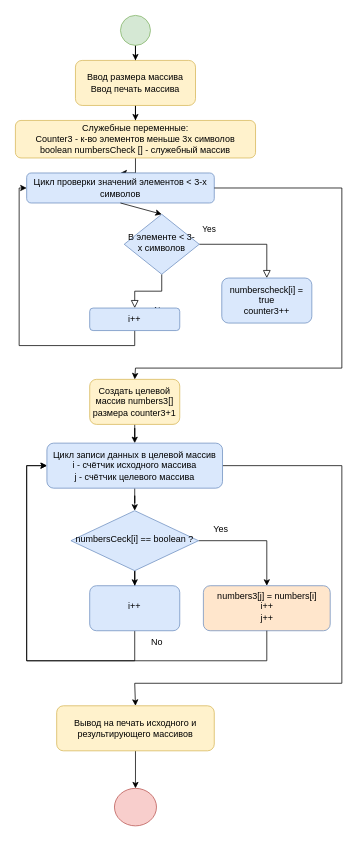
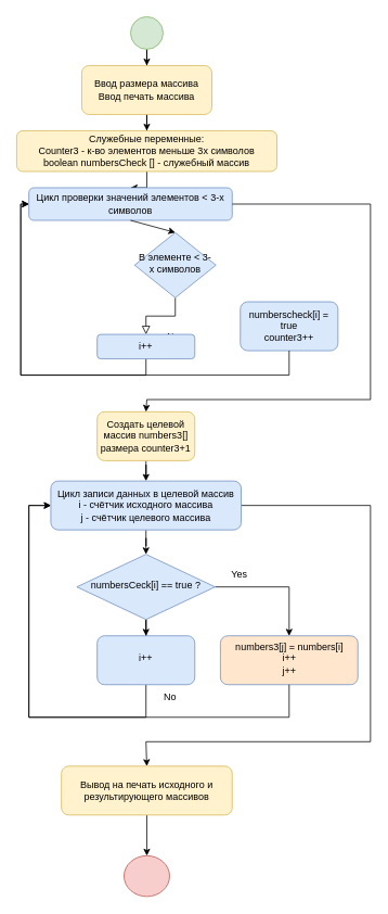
  <mxCell id="0" />
  <mxCell id="1" parent="0" />
- <mxCell id="2" value="Yes" style="rounded=0;html=1;jettySize=auto;orthogonalLoop=1;fontSize=11;endArrow=block;endFill=0;endSize=8;strokeWidth=1;shadow=0;labelBackgroundColor=none;edgeStyle=orthogonalEdgeStyle;entryX=0.5;entryY=0;entryDx=0;entryDy=0;" parent="1" source="4" target="10" edge="1"><mxGeometry x="-0.806" y="20" relative="1" as="geometry"><mxPoint as="offset" /><mxPoint x="385" y="390" as="targetPoint" /></mxGeometry></mxCell>
  <mxCell id="3" value="No" style="edgeStyle=orthogonalEdgeStyle;rounded=0;html=1;jettySize=auto;orthogonalLoop=1;fontSize=11;endArrow=block;endFill=0;endSize=8;strokeWidth=1;shadow=0;labelBackgroundColor=none;" parent="1" source="4" target="6" edge="1"><mxGeometry x="-0.355" y="25" relative="1" as="geometry"><mxPoint as="offset" /></mxGeometry></mxCell>
  <mxCell id="4" value="В элементе &amp;lt; 3-х символов" style="rhombus;whiteSpace=wrap;html=1;shadow=0;fontFamily=Helvetica;fontSize=12;align=center;strokeWidth=1;spacing=6;spacingTop=-4;fillColor=#dae8fc;strokeColor=#6c8ebf;" parent="1" vertex="1"><mxGeometry x="165" y="285" width="100" height="80" as="geometry" /></mxCell>
  <mxCell id="5" style="edgeStyle=orthogonalEdgeStyle;rounded=0;orthogonalLoop=1;jettySize=auto;html=1;exitX=0.5;exitY=1;exitDx=0;exitDy=0;entryX=0;entryY=0.5;entryDx=0;entryDy=0;" edge="1" parent="1" source="6" target="17"><mxGeometry relative="1" as="geometry"><Array as="points"><mxPoint x="179" y="460" /><mxPoint x="25" y="460" /><mxPoint x="25" y="250" /></Array></mxGeometry></mxCell>
  <mxCell id="6" value="i++" style="rounded=1;whiteSpace=wrap;html=1;fontSize=12;glass=0;strokeWidth=1;shadow=0;fillColor=#dae8fc;strokeColor=#6c8ebf;" parent="1" vertex="1"><mxGeometry x="119" y="410" width="120" height="30" as="geometry" /></mxCell>
  <mxCell id="7" value="" style="edgeStyle=orthogonalEdgeStyle;rounded=0;orthogonalLoop=1;jettySize=auto;html=1;entryX=0.5;entryY=0;entryDx=0;entryDy=0;" edge="1" parent="1" source="9" target="27"><mxGeometry relative="1" as="geometry" /></mxCell>
  <mxCell id="8" value="" style="edgeStyle=orthogonalEdgeStyle;rounded=0;orthogonalLoop=1;jettySize=auto;html=1;" edge="1" parent="1" source="9" target="28"><mxGeometry relative="1" as="geometry" /></mxCell>
- <mxCell id="9" value="numbersCeck[i] == boolean ?" style="rhombus;whiteSpace=wrap;html=1;shadow=0;fontFamily=Helvetica;fontSize=12;align=center;strokeWidth=1;spacing=6;spacingTop=-4;fillColor=#dae8fc;strokeColor=#6c8ebf;" parent="1" vertex="1"><mxGeometry x="94" y="680" width="170" height="80" as="geometry" /></mxCell>
+ <mxCell id="9" value="numbersCeck[i] == true ?" style="rhombus;whiteSpace=wrap;html=1;shadow=0;fontFamily=Helvetica;fontSize=12;align=center;strokeWidth=1;spacing=6;spacingTop=-4;fillColor=#dae8fc;strokeColor=#6c8ebf;" parent="1" vertex="1"><mxGeometry x="94" y="680" width="170" height="80" as="geometry" /></mxCell>
  <mxCell id="10" value="numberscheck[i] = true&lt;br&gt;counter3++" style="rounded=1;whiteSpace=wrap;html=1;fontSize=12;glass=0;strokeWidth=1;shadow=0;fillColor=#dae8fc;strokeColor=#6c8ebf;" parent="1" vertex="1"><mxGeometry x="295" y="370" width="120" height="60" as="geometry" /></mxCell>
  <mxCell id="11" value="" style="edgeStyle=orthogonalEdgeStyle;rounded=0;orthogonalLoop=1;jettySize=auto;html=1;" edge="1" parent="1" source="12" target="14"><mxGeometry relative="1" as="geometry" /></mxCell>
  <mxCell id="12" value="" style="ellipse;whiteSpace=wrap;html=1;aspect=fixed;fillColor=#d5e8d4;strokeColor=#82b366;" vertex="1" parent="1"><mxGeometry x="160" y="20" width="40" height="40" as="geometry" /></mxCell>
  <mxCell id="13" value="" style="edgeStyle=orthogonalEdgeStyle;rounded=0;orthogonalLoop=1;jettySize=auto;html=1;" edge="1" parent="1" source="14" target="16"><mxGeometry relative="1" as="geometry" /></mxCell>
  <mxCell id="14" value="Ввод размера массива&lt;br&gt;Ввод печать массива" style="rounded=1;whiteSpace=wrap;html=1;fillColor=#fff2cc;strokeColor=#d6b656;" vertex="1" parent="1"><mxGeometry x="100" y="80" width="160" height="60" as="geometry" /></mxCell>
  <mxCell id="15" value="" style="edgeStyle=orthogonalEdgeStyle;rounded=0;orthogonalLoop=1;jettySize=auto;html=1;" edge="1" parent="1" source="16" target="17"><mxGeometry relative="1" as="geometry" /></mxCell>
  <mxCell id="16" value="Служебные переменные:&lt;br&gt;Counter3 - к-во элементов меньше 3х символов&lt;br&gt;boolean numbersCheck [] - служебный массив" style="rounded=1;whiteSpace=wrap;html=1;fillColor=#fff2cc;strokeColor=#d6b656;" vertex="1" parent="1"><mxGeometry x="20" y="160" width="320" height="50" as="geometry" /></mxCell>
  <mxCell id="17" value="Цикл проверки значений элементов &amp;lt; 3-х символов" style="whiteSpace=wrap;html=1;rounded=1;fillColor=#dae8fc;strokeColor=#6c8ebf;" vertex="1" parent="1"><mxGeometry x="35" y="230" width="250" height="40" as="geometry" /></mxCell>
  <mxCell id="18" value="" style="endArrow=classic;html=1;rounded=0;exitX=0.5;exitY=1;exitDx=0;exitDy=0;entryX=0.5;entryY=0;entryDx=0;entryDy=0;" edge="1" parent="1" source="17" target="4"><mxGeometry width="50" height="50" relative="1" as="geometry"><mxPoint x="385" y="260" as="sourcePoint" /><mxPoint x="435" y="210" as="targetPoint" /></mxGeometry></mxCell>
  <mxCell id="19" value="" style="endArrow=classic;html=1;rounded=0;exitX=0.5;exitY=1;exitDx=0;exitDy=0;entryX=0;entryY=0.5;entryDx=0;entryDy=0;" edge="1" parent="1" source="28" target="26"><mxGeometry width="50" height="50" relative="1" as="geometry"><mxPoint x="-125" y="620" as="sourcePoint" /><mxPoint x="-75" y="570" as="targetPoint" /><Array as="points"><mxPoint x="179" y="880" /><mxPoint x="35" y="880" /><mxPoint x="35" y="620" /></Array></mxGeometry></mxCell>
+ <mxCell id="20" value="" style="endArrow=classic;html=1;rounded=0;exitX=0.5;exitY=1;exitDx=0;exitDy=0;entryX=0;entryY=0.5;entryDx=0;entryDy=0;" edge="1" parent="1" source="10" target="17"><mxGeometry width="50" height="50" relative="1" as="geometry"><mxPoint x="385" y="450" as="sourcePoint" /><mxPoint x="435" y="400" as="targetPoint" /><Array as="points"><mxPoint x="355" y="460" /><mxPoint x="25" y="460" /><mxPoint x="25" y="250" /></Array></mxGeometry></mxCell>
  <mxCell id="21" value="" style="edgeStyle=orthogonalEdgeStyle;rounded=0;orthogonalLoop=1;jettySize=auto;html=1;exitX=0.5;exitY=1;exitDx=0;exitDy=0;" edge="1" parent="1" source="26" target="9"><mxGeometry relative="1" as="geometry" /></mxCell>
  <mxCell id="22" value="" style="edgeStyle=orthogonalEdgeStyle;rounded=0;orthogonalLoop=1;jettySize=auto;html=1;" edge="1" parent="1" source="23" target="26"><mxGeometry relative="1" as="geometry" /></mxCell>
  <mxCell id="23" value="Создать целевой массив numbers3[]&lt;br&gt;размера counter3+1" style="rounded=1;whiteSpace=wrap;html=1;fillColor=#fff2cc;strokeColor=#d6b656;" vertex="1" parent="1"><mxGeometry x="119" y="505" width="120" height="60" as="geometry" /></mxCell>
  <mxCell id="24" value="" style="endArrow=classic;html=1;rounded=0;exitX=1;exitY=0.5;exitDx=0;exitDy=0;entryX=0.5;entryY=0;entryDx=0;entryDy=0;" edge="1" parent="1" source="17" target="23"><mxGeometry width="50" height="50" relative="1" as="geometry"><mxPoint x="385" y="440" as="sourcePoint" /><mxPoint x="435" y="390" as="targetPoint" /><Array as="points"><mxPoint x="455" y="250" /><mxPoint x="455" y="490" /><mxPoint x="180" y="490" /></Array></mxGeometry></mxCell>
  <mxCell id="25" value="" style="edgeStyle=orthogonalEdgeStyle;rounded=0;orthogonalLoop=1;jettySize=auto;html=1;entryX=0.5;entryY=0;entryDx=0;entryDy=0;exitX=1;exitY=0.5;exitDx=0;exitDy=0;" edge="1" parent="1" source="26" target="33"><mxGeometry relative="1" as="geometry"><Array as="points"><mxPoint x="455" y="620" /><mxPoint x="455" y="910" /><mxPoint x="179" y="910" /></Array></mxGeometry></mxCell>
  <mxCell id="26" value="Цикл записи данных в целевой массив&lt;br&gt;i - счётчик исходного массива&lt;br&gt;j - счётчик целевого массива" style="rounded=1;whiteSpace=wrap;html=1;fillColor=#dae8fc;strokeColor=#6c8ebf;" vertex="1" parent="1"><mxGeometry x="62" y="590" width="234" height="60" as="geometry" /></mxCell>
  <mxCell id="27" value="numbers3[j] = numbers[i]&lt;br&gt;i++&lt;br&gt;j++" style="rounded=1;whiteSpace=wrap;html=1;shadow=0;strokeWidth=1;spacing=6;spacingTop=-4;fillColor=#ffe6cc;strokeColor=#6c8ebf;" vertex="1" parent="1"><mxGeometry x="270.5" y="780" width="169" height="60" as="geometry" /></mxCell>
  <mxCell id="28" value="i++" style="rounded=1;whiteSpace=wrap;html=1;shadow=0;strokeWidth=1;spacing=6;spacingTop=-4;fillColor=#dae8fc;strokeColor=#6c8ebf;" vertex="1" parent="1"><mxGeometry x="119" y="780" width="120" height="60" as="geometry" /></mxCell>
  <mxCell id="29" value="" style="endArrow=classic;html=1;rounded=0;exitX=0.5;exitY=1;exitDx=0;exitDy=0;entryX=0;entryY=0.5;entryDx=0;entryDy=0;" edge="1" parent="1" source="27" target="26"><mxGeometry width="50" height="50" relative="1" as="geometry"><mxPoint x="385" y="580" as="sourcePoint" /><mxPoint x="435" y="530" as="targetPoint" /><Array as="points"><mxPoint x="355" y="880" /><mxPoint x="35" y="880" /><mxPoint x="35" y="620" /></Array></mxGeometry></mxCell>
  <mxCell id="30" value="Yes" style="text;html=1;strokeColor=none;fillColor=none;align=center;verticalAlign=middle;whiteSpace=wrap;rounded=0;" vertex="1" parent="1"><mxGeometry x="264" y="690" width="60" height="30" as="geometry" /></mxCell>
  <mxCell id="31" value="No" style="text;html=1;strokeColor=none;fillColor=none;align=center;verticalAlign=middle;whiteSpace=wrap;rounded=0;" vertex="1" parent="1"><mxGeometry x="179" y="840" width="60" height="30" as="geometry" /></mxCell>
  <mxCell id="32" value="" style="edgeStyle=orthogonalEdgeStyle;rounded=0;orthogonalLoop=1;jettySize=auto;html=1;" edge="1" parent="1" source="33" target="34"><mxGeometry relative="1" as="geometry" /></mxCell>
  <mxCell id="33" value="Вывод на печать исходного и результирующего массивов" style="rounded=1;whiteSpace=wrap;html=1;fillColor=#fff2cc;strokeColor=#d6b656;" vertex="1" parent="1"><mxGeometry x="75" y="940" width="210" height="60" as="geometry" /></mxCell>
  <mxCell id="34" value="" style="ellipse;whiteSpace=wrap;html=1;rounded=1;fillColor=#f8cecc;strokeColor=#b85450;" vertex="1" parent="1"><mxGeometry x="152" y="1050" width="56" height="50" as="geometry" /></mxCell>
